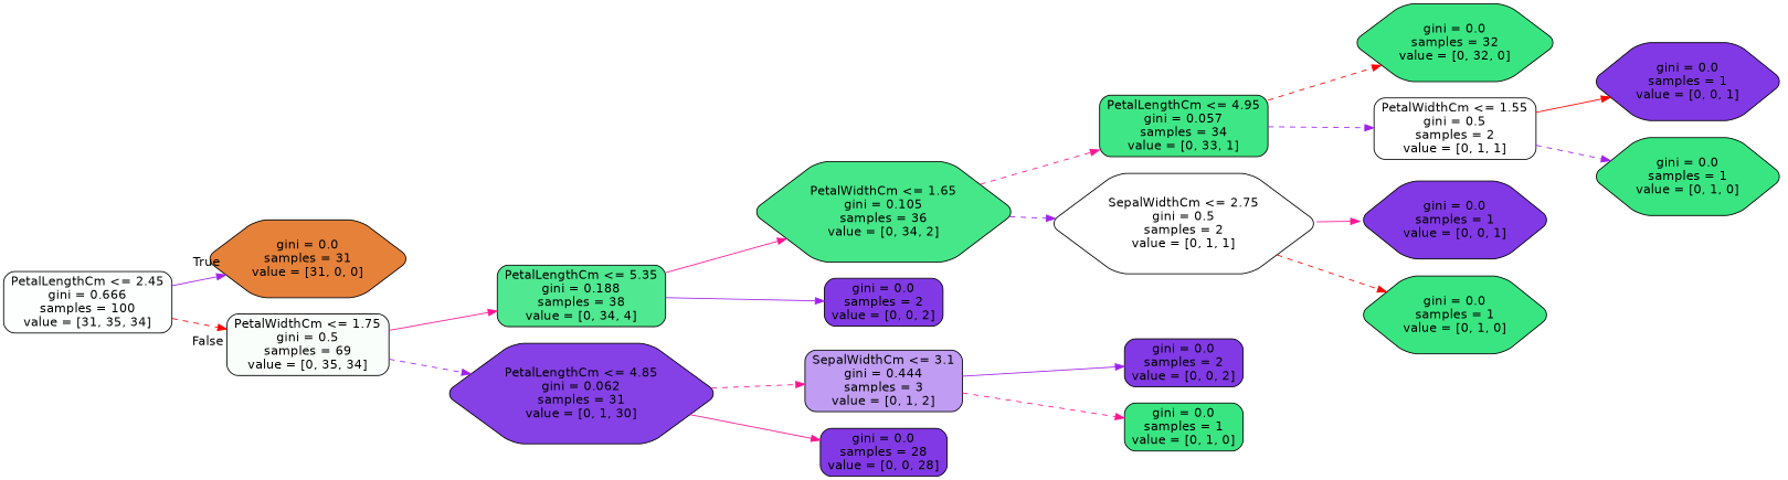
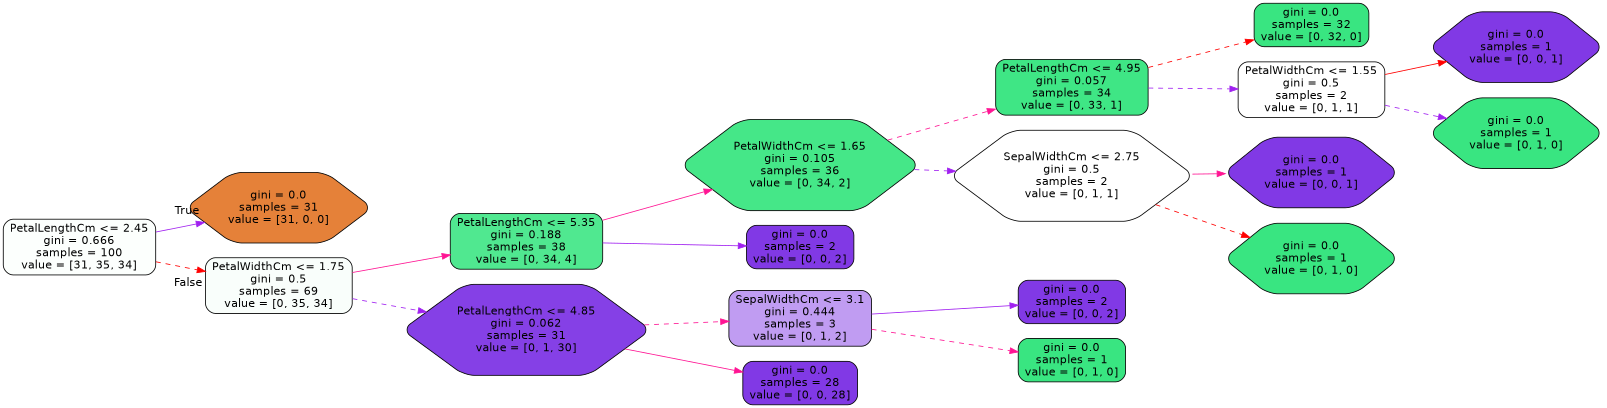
  digraph {
    rankdir=LR
    node [color=black fillcolor="#8139e5" fontname=helvetica shape=box style="filled, rounded"]
    edge [fontname=helvetica color=purple style=dashed]
    n1 [fillcolor="#fcfffd" label="PetalLengthCm <= 2.45\ngini = 0.666\nsamples = 100\nvalue = [31, 35, 34]"]
    n2 [fillcolor="#e58139" label="gini = 0.0\nsamples = 31\nvalue = [31, 0, 0]" shape=hexagon]
    n3 [fillcolor="#f9fefb" label="PetalWidthCm <= 1.75\ngini = 0.5\nsamples = 69\nvalue = [0, 35, 34]"]
    n4 [fillcolor="#50e890" label="PetalLengthCm <= 5.35\ngini = 0.188\nsamples = 38\nvalue = [0, 34, 4]"]
    n5 [fillcolor="#8540e6" label="PetalLengthCm <= 4.85\ngini = 0.062\nsamples = 31\nvalue = [0, 1, 30]" shape=hexagon]
    n6 [fillcolor="#45e788" label="PetalWidthCm <= 1.65\ngini = 0.105\nsamples = 36\nvalue = [0, 34, 2]" shape=hexagon]
    n7 [label="gini = 0.0\nsamples = 2\nvalue = [0, 0, 2]"]
    n8 [fillcolor="#3fe685" label="PetalLengthCm <= 4.95\ngini = 0.057\nsamples = 34\nvalue = [0, 33, 1]"]
    n9 [fillcolor="#ffffff" label="SepalWidthCm <= 2.75\ngini = 0.5\nsamples = 2\nvalue = [0, 1, 1]" shape=hexagon]
-   n10 [fillcolor="#39e581" label="gini = 0.0\nsamples = 32\nvalue = [0, 32, 0]" shape=hexagon]
+   n10 [fillcolor="#39e581" label="gini = 0.0\nsamples = 32\nvalue = [0, 32, 0]"]
    n11 [fillcolor="#ffffff" label="PetalWidthCm <= 1.55\ngini = 0.5\nsamples = 2\nvalue = [0, 1, 1]"]
    n12 [label="gini = 0.0\nsamples = 1\nvalue = [0, 0, 1]" shape=hexagon]
    n13 [fillcolor="#39e581" label="gini = 0.0\nsamples = 1\nvalue = [0, 1, 0]" shape=hexagon]
    n14 [label="gini = 0.0\nsamples = 1\nvalue = [0, 0, 1]" shape=hexagon]
    n15 [fillcolor="#39e581" label="gini = 0.0\nsamples = 1\nvalue = [0, 1, 0]" shape=hexagon]
    n16 [fillcolor="#c09cf2" label="SepalWidthCm <= 3.1\ngini = 0.444\nsamples = 3\nvalue = [0, 1, 2]"]
    n17 [label="gini = 0.0\nsamples = 28\nvalue = [0, 0, 28]"]
    n18 [label="gini = 0.0\nsamples = 2\nvalue = [0, 0, 2]"]
    n19 [fillcolor="#39e581" label="gini = 0.0\nsamples = 1\nvalue = [0, 1, 0]"]
    n1 -> n2 [headlabel=True labelangle=-45 labeldistance=2.5 style=solid]
    n1 -> n3 [headlabel=False labelangle=45 labeldistance=2.5 color=red]
    n3 -> n4 [color=deeppink style=solid]
    n3 -> n5
    n4 -> n6 [color=deeppink style=solid]
    n4 -> n7 [style=solid]
    n5 -> n16 [color=deeppink]
    n5 -> n17 [color=deeppink style=solid]
    n6 -> n8 [color=deeppink]
    n6 -> n9
    n8 -> n10 [color=red]
    n8 -> n11
    n9 -> n14 [color=deeppink style=solid]
    n9 -> n15 [color=red]
    n11 -> n12 [color=red style=solid]
    n11 -> n13
    n16 -> n18 [style=solid]
    n16 -> n19 [color=deeppink]
  }
